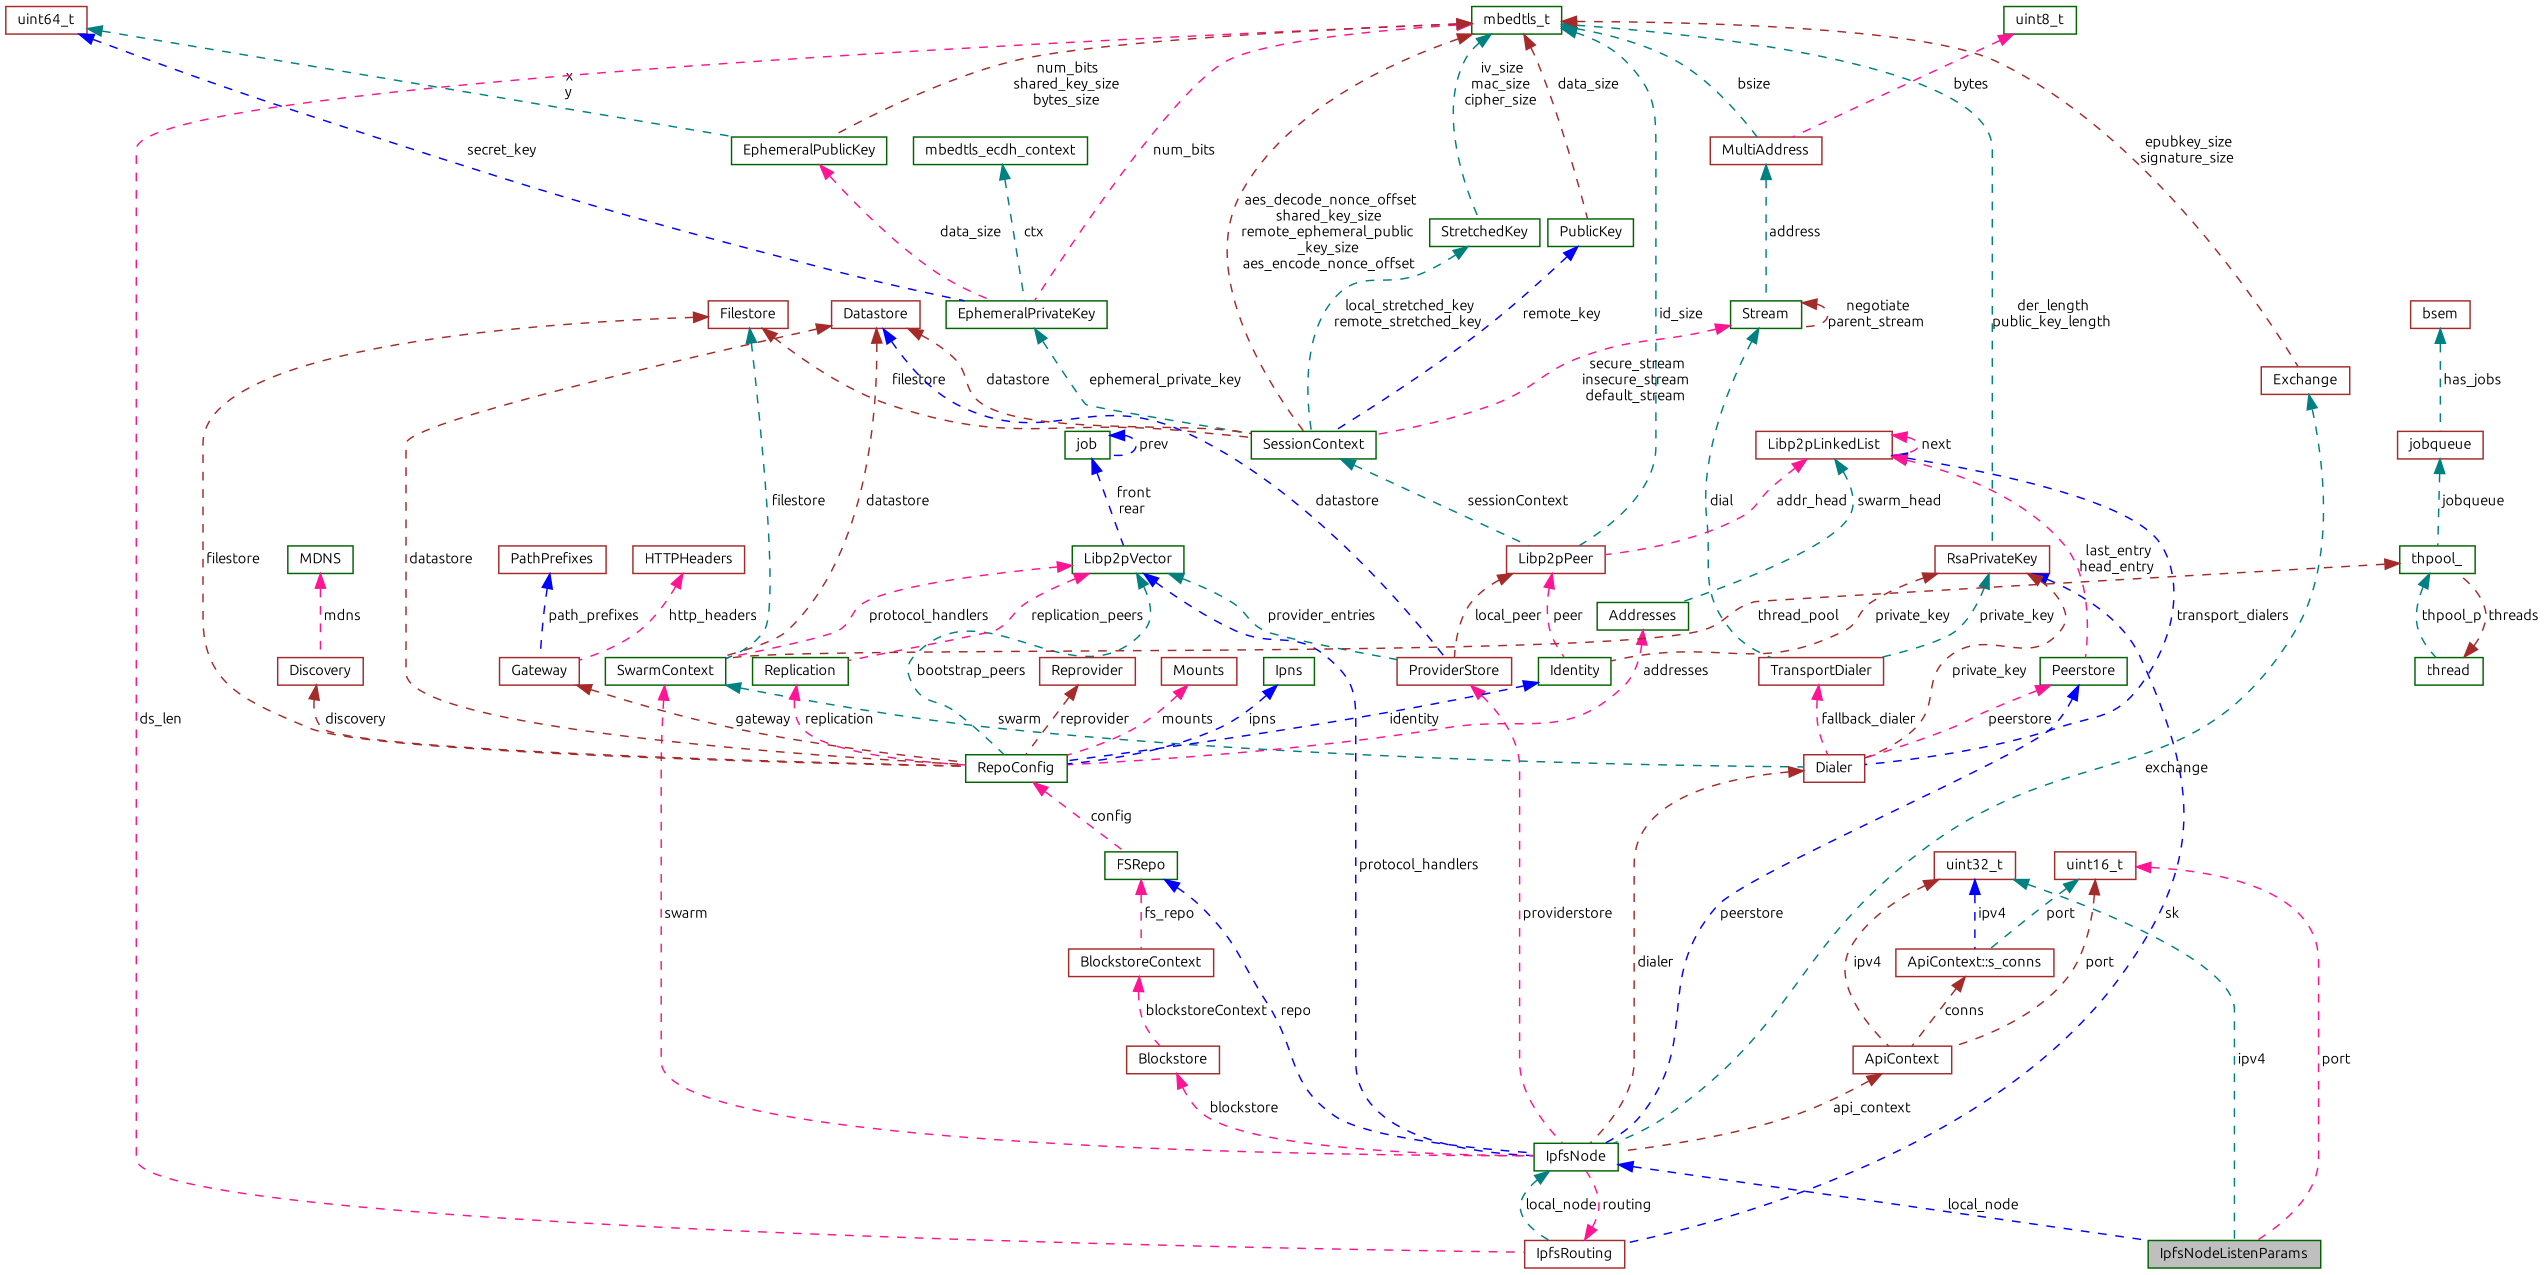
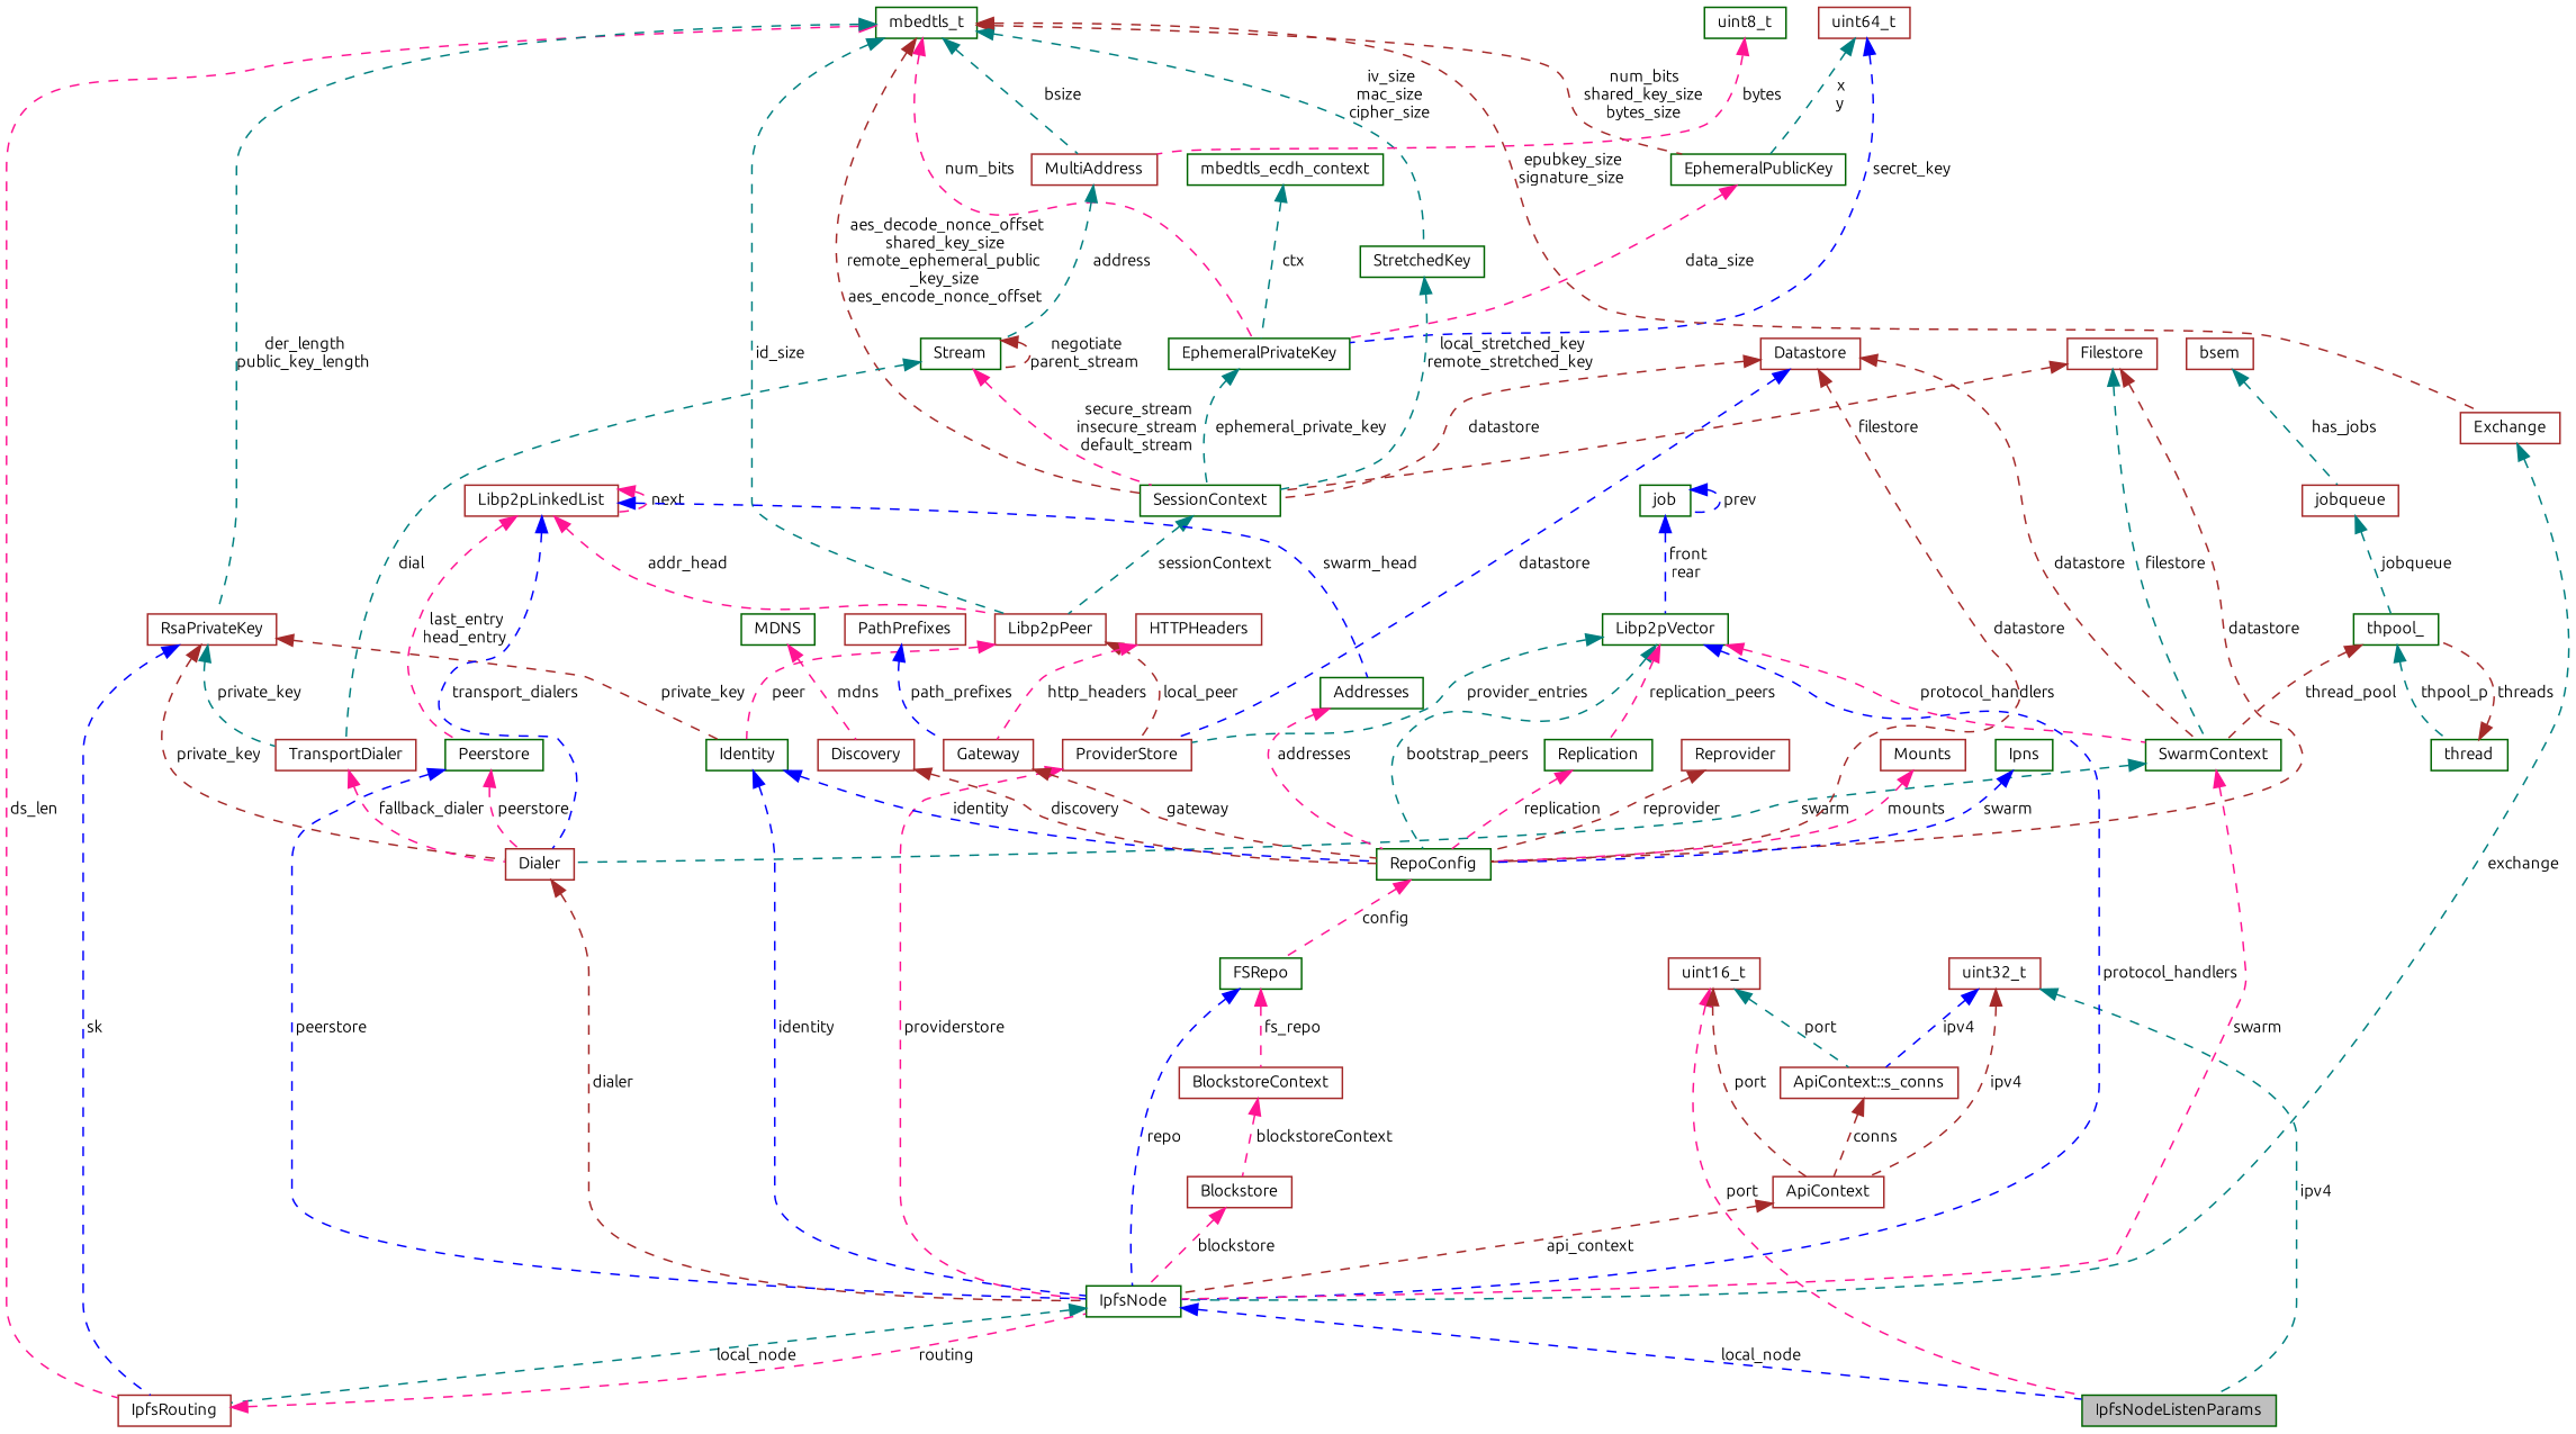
  digraph {
    fontname=Ubuntu
    rankdir=TB
    node [color=brown fillcolor=white fontname=Ubuntu fontsize=10 shape=record style=filled]
    edge [color=deeppink dir=back fontname=Ubuntu fontsize=10 labelfontname=Helvetica labelfontsize=10 style=dashed]
    n1 [color=darkgreen fillcolor=grey75 fontcolor=black height=0.2 label=IpfsNodeListenParams width=0.4]
    n2 [height=0.2 label=uint32_t width=0.4]
    n3 [height=0.2 label=ApiContext width=0.4]
    n4 [height=0.2 label="ApiContext::s_conns" width=0.4]
    n5 [color=darkgreen height=0.2 label=IpfsNode width=0.4]
    n6 [height=0.2 label=uint16_t width=0.4]
    n7 [height=0.2 label=IpfsRouting width=0.4]
    n8 [color=darkgreen height=0.2 label=Libp2pVector width=0.4]
    n9 [height=0.2 label=ProviderStore width=0.4]
    n10 [color=darkgreen height=0.2 label=SwarmContext width=0.4]
    n11 [color=darkgreen height=0.2 label=RepoConfig width=0.4]
    n12 [color=darkgreen height=0.2 label=Replication width=0.4]
    n13 [height=0.2 label=Dialer width=0.4]
    n14 [color=darkgreen height=0.2 label=FSRepo width=0.4]
    n15 [color=darkgreen height=0.2 label=Identity width=0.4]
    n16 [height=0.2 label=Libp2pPeer width=0.4]
    n17 [color=darkgreen height=0.2 label=SessionContext width=0.4]
    n18 [color=darkgreen height=0.2 label=EphemeralPrivateKey width=0.4]
    n19 [height=0.2 label=uint64_t width=0.4]
    n20 [color=darkgreen height=0.2 label=EphemeralPublicKey width=0.4]
    n21 [color=darkgreen height=0.2 label=mbedtls_t width=0.4]
    n22 [color=darkgreen height=0.2 label=StretchedKey width=0.4]
-   n23 [color=darkgreen height=0.2 label=PublicKey width=0.4]
    n24 [height=0.2 label=MultiAddress width=0.4]
    n25 [height=0.2 label=RsaPrivateKey width=0.4]
    n26 [height=0.2 label=Exchange width=0.4]
    n27 [color=darkgreen height=0.2 label=Stream width=0.4]
    n28 [height=0.2 label=TransportDialer width=0.4]
    n29 [color=darkgreen height=0.2 label=mbedtls_ecdh_context width=0.4]
    n30 [height=0.2 label=Filestore width=0.4]
    n31 [height=0.2 label=Datastore width=0.4]
    n32 [color=darkgreen height=0.2 label=uint8_t width=0.4]
    n33 [height=0.2 label=Libp2pLinkedList width=0.4]
    n34 [color=darkgreen height=0.2 label=Peerstore width=0.4]
    n35 [color=darkgreen height=0.2 label=Addresses width=0.4]
    n36 [color=darkgreen height=0.2 label=thpool_ width=0.4]
    n37 [color=darkgreen height=0.2 label=thread width=0.4]
    n38 [height=0.2 label=jobqueue width=0.4]
    n39 [height=0.2 label=bsem width=0.4]
    n40 [color=darkgreen height=0.2 label=job width=0.4]
    n41 [height=0.2 label=BlockstoreContext width=0.4]
    n42 [height=0.2 label=Blockstore width=0.4]
    n43 [height=0.2 label=Reprovider width=0.4]
    n44 [height=0.2 label=Discovery width=0.4]
    n45 [color=darkgreen height=0.2 label=MDNS width=0.4]
    n46 [height=0.2 label=Mounts width=0.4]
    n47 [color=darkgreen height=0.2 label=Ipns width=0.4]
    n48 [height=0.2 label=Gateway width=0.4]
    n49 [height=0.2 label=HTTPHeaders width=0.4]
    n50 [height=0.2 label=PathPrefixes width=0.4]
    n2 -> n1 [color=teal label=" ipv4"]
    n2 -> n3 [color=brown label=" ipv4"]
    n2 -> n4 [color=blue label=" ipv4"]
    n3 -> n5 [color=brown label=" api_context"]
    n4 -> n3 [color=brown label=" conns"]
    n5 -> n1 [color=blue label=" local_node"]
    n5 -> n7 [color=teal label=" local_node"]
    n6 -> n1 [label=" port"]
    n6 -> n3 [color=brown label=" port"]
    n6 -> n4 [color=teal label=" port"]
    n7 -> n5 [label=" routing"]
    n8 -> n5 [color=blue label=" protocol_handlers"]
    n8 -> n9 [color=teal label=" provider_entries"]
    n8 -> n10 [label=" protocol_handlers"]
    n8 -> n11 [color=teal label=" bootstrap_peers"]
    n8 -> n12 [label=" replication_peers"]
    n9 -> n5 [label=" providerstore"]
    n10 -> n5 [label=" swarm"]
    n10 -> n13 [color=teal label=" swarm"]
    n11 -> n14 [label=" config"]
    n12 -> n11 [label=" replication"]
    n13 -> n5 [color=brown label=" dialer"]
    n14 -> n5 [color=blue label=" repo"]
    n14 -> n41 [label=" fs_repo"]
+   n15 -> n5 [color=blue label=" identity"]
    n15 -> n11 [color=blue label=" identity"]
    n16 -> n9 [color=brown label=" local_peer"]
    n16 -> n15 [label=" peer"]
    n17 -> n16 [color=teal label=" sessionContext"]
    n18 -> n17 [color=teal label=" ephemeral_private_key"]
    n19 -> n18 [color=blue label=" secret_key"]
    n19 -> n20 [color=teal label=" x\ny"]
    n20 -> n18 [label=" data_size"]
    n21 -> n7 [label=" ds_len"]
    n21 -> n16 [color=teal label=" id_size"]
    n21 -> n17 [color=brown label=" aes_decode_nonce_offset\nshared_key_size\nremote_ephemeral_public\l_key_size\naes_encode_nonce_offset"]
    n21 -> n18 [label=" num_bits"]
    n21 -> n20 [color=brown label=" num_bits\nshared_key_size\nbytes_size"]
    n21 -> n22 [color=teal label=" iv_size\nmac_size\ncipher_size"]
-   n21 -> n23 [color=brown label=" data_size"]
    n21 -> n24 [color=teal label=" bsize"]
    n21 -> n25 [color=teal label=" der_length\npublic_key_length"]
    n21 -> n26 [color=brown label=" epubkey_size\nsignature_size"]
    n22 -> n17 [color=teal label=" local_stretched_key\nremote_stretched_key"]
-   n23 -> n17 [color=blue label=" remote_key"]
    n24 -> n27 [color=teal label=" address"]
    n25 -> n7 [color=blue label=" sk"]
    n25 -> n13 [color=brown label=" private_key"]
    n25 -> n15 [color=brown label=" private_key"]
    n25 -> n28 [color=teal label=" private_key"]
    n26 -> n5 [color=teal label=" exchange"]
    n27 -> n17 [label=" secure_stream\ninsecure_stream\ndefault_stream"]
    n27 -> n27 [color=brown label=" negotiate\nparent_stream"]
    n27 -> n28 [color=teal label=" dial"]
    n28 -> n13 [label=" fallback_dialer"]
    n29 -> n18 [color=teal label=" ctx"]
    n30 -> n10 [color=teal label=" filestore"]
-   n30 -> n11 [color=brown label=" filestore"]
+   n30 -> n11 [color=brown label=" datastore"]
    n30 -> n17 [color=brown label=" filestore"]
    n31 -> n9 [color=blue label=" datastore"]
    n31 -> n10 [color=brown label=" datastore"]
    n31 -> n11 [color=brown label=" datastore"]
    n31 -> n17 [color=brown label=" datastore"]
    n32 -> n24 [label=" bytes"]
    n33 -> n13 [color=blue label=" transport_dialers"]
    n33 -> n16 [label=" addr_head"]
    n33 -> n33 [label=" next"]
    n33 -> n34 [label=" last_entry\nhead_entry"]
-   n33 -> n35 [color=teal label=" swarm_head"]
+   n33 -> n35 [color=blue label=" swarm_head"]
    n34 -> n5 [color=blue label=" peerstore"]
    n34 -> n13 [label=" peerstore"]
    n35 -> n11 [label=" addresses"]
    n36 -> n10 [color=brown label=" thread_pool"]
    n36 -> n37 [color=teal label=" thpool_p"]
    n37 -> n36 [color=brown label=" threads"]
    n38 -> n36 [color=teal label=" jobqueue"]
    n39 -> n38 [color=teal label=" has_jobs"]
    n40 -> n8 [color=blue label=" front\nrear"]
    n40 -> n40 [color=blue label=" prev"]
    n41 -> n42 [label=" blockstoreContext"]
    n42 -> n5 [label=" blockstore"]
    n43 -> n11 [color=brown label=" reprovider"]
    n44 -> n11 [color=brown label=" discovery"]
    n45 -> n44 [label=" mdns"]
    n46 -> n11 [label=" mounts"]
-   n47 -> n11 [color=blue label=" ipns"]
+   n47 -> n11 [color=blue label=" swarm"]
    n48 -> n11 [color=brown label=" gateway"]
    n49 -> n48 [label=" http_headers"]
    n50 -> n48 [color=blue label=" path_prefixes"]
  }
